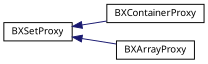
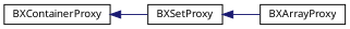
  digraph {
    rankdir=LR
    node [color=black fillcolor=white fontname=LucidaGrande fontsize=10 shape=record style=filled]
    edge [color=midnightblue dir=back fontname=LucidaGrande fontsize=10 labelfontname=LucidaGrande labelfontsize=10 style=solid]
    n1 [height=0.2 label=BXContainerProxy width=0.4]
    n2 [height=0.2 label=BXSetProxy width=0.4]
    n3 [height=0.2 label=BXArrayProxy width=0.4]
-   n2 -> n1
+   n1 -> n2
    n2 -> n3
  }
